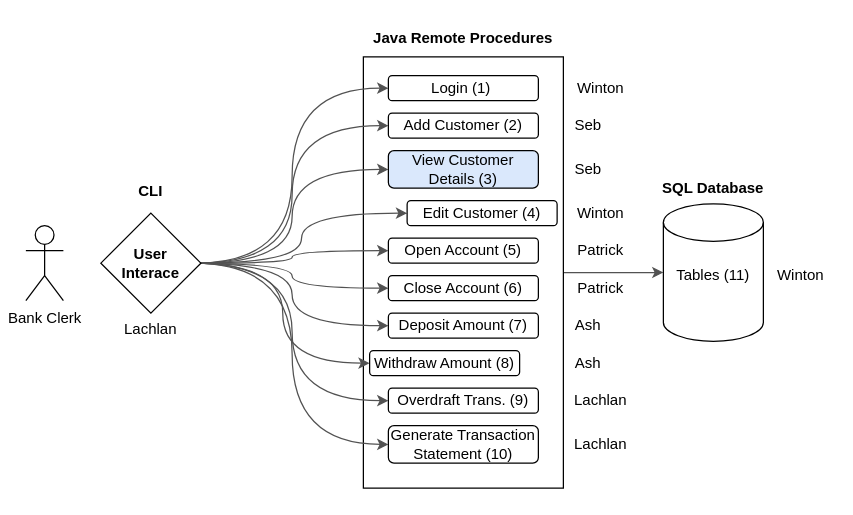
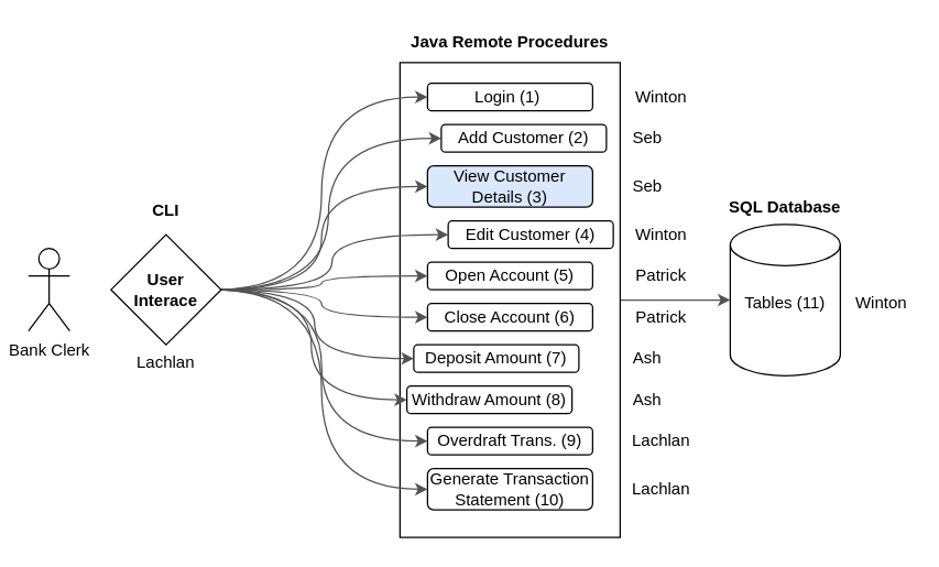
  <mxCell id="0" />
  <mxCell id="1" parent="0" />
  <mxCell id="2" style="edgeStyle=orthogonalEdgeStyle;curved=1;rounded=0;orthogonalLoop=1;jettySize=auto;html=1;exitX=1;exitY=0.5;exitDx=0;exitDy=0;strokeColor=#525252;" parent="1" source="3" target="25" edge="1"><mxGeometry relative="1" as="geometry" /></mxCell>
  <mxCell id="3" value="" style="rounded=0;whiteSpace=wrap;html=1;" parent="1" vertex="1"><mxGeometry x="290" y="45" width="160" height="345" as="geometry" /></mxCell>
  <mxCell id="4" style="edgeStyle=orthogonalEdgeStyle;curved=1;rounded=0;orthogonalLoop=1;jettySize=auto;html=1;exitX=0.5;exitY=0.5;exitDx=0;exitDy=0;exitPerimeter=0;entryX=0;entryY=0.5;entryDx=0;entryDy=0;strokeColor=#525252;" parent="1" target="14" edge="1"><mxGeometry relative="1" as="geometry"><mxPoint x="155" y="210" as="sourcePoint" /></mxGeometry></mxCell>
  <mxCell id="5" style="edgeStyle=orthogonalEdgeStyle;curved=1;rounded=0;orthogonalLoop=1;jettySize=auto;html=1;exitX=0.5;exitY=0.5;exitDx=0;exitDy=0;exitPerimeter=0;entryX=0;entryY=0.5;entryDx=0;entryDy=0;strokeColor=#525252;" parent="1" target="15" edge="1"><mxGeometry relative="1" as="geometry"><mxPoint x="155" y="210" as="sourcePoint" /></mxGeometry></mxCell>
  <mxCell id="6" style="edgeStyle=orthogonalEdgeStyle;curved=1;rounded=0;orthogonalLoop=1;jettySize=auto;html=1;exitX=0.5;exitY=0.5;exitDx=0;exitDy=0;exitPerimeter=0;entryX=0;entryY=0.5;entryDx=0;entryDy=0;strokeColor=#525252;" parent="1" target="23" edge="1"><mxGeometry relative="1" as="geometry"><mxPoint x="155" y="210" as="sourcePoint" /></mxGeometry></mxCell>
  <mxCell id="7" style="edgeStyle=orthogonalEdgeStyle;curved=1;rounded=0;orthogonalLoop=1;jettySize=auto;html=1;exitX=0.5;exitY=0.5;exitDx=0;exitDy=0;exitPerimeter=0;entryX=0;entryY=0.5;entryDx=0;entryDy=0;strokeColor=#525252;" parent="1" target="16" edge="1"><mxGeometry relative="1" as="geometry"><mxPoint x="155" y="210" as="sourcePoint" /></mxGeometry></mxCell>
  <mxCell id="8" style="edgeStyle=orthogonalEdgeStyle;curved=1;rounded=0;orthogonalLoop=1;jettySize=auto;html=1;exitX=0.5;exitY=0.5;exitDx=0;exitDy=0;exitPerimeter=0;entryX=0;entryY=0.5;entryDx=0;entryDy=0;strokeColor=#525252;" parent="1" target="17" edge="1"><mxGeometry relative="1" as="geometry"><mxPoint x="155" y="210" as="sourcePoint" /></mxGeometry></mxCell>
  <mxCell id="9" style="edgeStyle=orthogonalEdgeStyle;curved=1;rounded=0;orthogonalLoop=1;jettySize=auto;html=1;exitX=0.5;exitY=0.5;exitDx=0;exitDy=0;exitPerimeter=0;entryX=0;entryY=0.5;entryDx=0;entryDy=0;strokeColor=#525252;" parent="1" target="18" edge="1"><mxGeometry relative="1" as="geometry"><mxPoint x="155" y="210" as="sourcePoint" /></mxGeometry></mxCell>
  <mxCell id="10" style="edgeStyle=orthogonalEdgeStyle;curved=1;rounded=0;orthogonalLoop=1;jettySize=auto;html=1;exitX=0.5;exitY=0.5;exitDx=0;exitDy=0;exitPerimeter=0;entryX=0;entryY=0.5;entryDx=0;entryDy=0;strokeColor=#525252;" parent="1" target="19" edge="1"><mxGeometry relative="1" as="geometry"><mxPoint x="155" y="210" as="sourcePoint" /></mxGeometry></mxCell>
  <mxCell id="11" style="edgeStyle=orthogonalEdgeStyle;curved=1;rounded=0;orthogonalLoop=1;jettySize=auto;html=1;exitX=0.5;exitY=0.5;exitDx=0;exitDy=0;exitPerimeter=0;entryX=0;entryY=0.5;entryDx=0;entryDy=0;strokeColor=#525252;" parent="1" target="20" edge="1"><mxGeometry relative="1" as="geometry"><mxPoint x="155" y="210" as="sourcePoint" /></mxGeometry></mxCell>
  <mxCell id="12" style="edgeStyle=orthogonalEdgeStyle;curved=1;rounded=0;orthogonalLoop=1;jettySize=auto;html=1;exitX=0.5;exitY=0.5;exitDx=0;exitDy=0;exitPerimeter=0;entryX=0;entryY=0.5;entryDx=0;entryDy=0;strokeColor=#525252;" parent="1" target="21" edge="1"><mxGeometry relative="1" as="geometry"><mxPoint x="155" y="210" as="sourcePoint" /></mxGeometry></mxCell>
  <mxCell id="13" style="edgeStyle=orthogonalEdgeStyle;curved=1;rounded=0;orthogonalLoop=1;jettySize=auto;html=1;exitX=0.5;exitY=0.5;exitDx=0;exitDy=0;exitPerimeter=0;entryX=0;entryY=0.5;entryDx=0;entryDy=0;strokeColor=#525252;" parent="1" target="22" edge="1"><mxGeometry relative="1" as="geometry"><mxPoint x="155" y="210" as="sourcePoint" /></mxGeometry></mxCell>
  <mxCell id="14" value="Login (1)&amp;nbsp;" style="rounded=1;whiteSpace=wrap;html=1;" parent="1" vertex="1"><mxGeometry x="310" y="60" width="120" height="20" as="geometry" /></mxCell>
- <mxCell id="15" value="Add Customer (2)" style="rounded=1;whiteSpace=wrap;html=1;" parent="1" vertex="1"><mxGeometry x="310" y="90" width="120" height="20" as="geometry" /></mxCell>
+ <mxCell id="15" value="Add Customer (2)" style="rounded=1;whiteSpace=wrap;html=1;" parent="1" vertex="1"><mxGeometry x="320" y="90" width="120" height="20" as="geometry" /></mxCell>
  <mxCell id="16" value="Edit Customer (4)" style="rounded=1;whiteSpace=wrap;html=1;" parent="1" vertex="1"><mxGeometry x="325" y="160" width="120" height="20" as="geometry" /></mxCell>
  <mxCell id="17" value="Open Account (5)" style="rounded=1;whiteSpace=wrap;html=1;" parent="1" vertex="1"><mxGeometry x="310" y="190" width="120" height="20" as="geometry" /></mxCell>
  <mxCell id="18" value="Close Account (6)" style="rounded=1;whiteSpace=wrap;html=1;" parent="1" vertex="1"><mxGeometry x="310" y="220" width="120" height="20" as="geometry" /></mxCell>
- <mxCell id="19" value="Deposit Amount (7)" style="rounded=1;whiteSpace=wrap;html=1;" parent="1" vertex="1"><mxGeometry x="310" y="250" width="120" height="20" as="geometry" /></mxCell>
+ <mxCell id="19" value="Deposit Amount (7)" style="rounded=1;whiteSpace=wrap;html=1;" parent="1" vertex="1"><mxGeometry x="300" y="250" width="120" height="20" as="geometry" /></mxCell>
  <mxCell id="20" value="Withdraw Amount (8)" style="rounded=1;whiteSpace=wrap;html=1;" parent="1" vertex="1"><mxGeometry x="295" y="280" width="120" height="20" as="geometry" /></mxCell>
  <mxCell id="21" value="Overdraft Trans. (9)" style="rounded=1;whiteSpace=wrap;html=1;" parent="1" vertex="1"><mxGeometry x="310" y="310" width="120" height="20" as="geometry" /></mxCell>
  <mxCell id="22" value="Generate Transaction Statement (10)" style="rounded=1;whiteSpace=wrap;html=1;" parent="1" vertex="1"><mxGeometry x="310" y="340" width="120" height="30" as="geometry" /></mxCell>
  <mxCell id="23" value="View Customer Details (3)" style="rounded=1;whiteSpace=wrap;html=1;fillColor=#dae8fc;" parent="1" vertex="1"><mxGeometry x="310" y="120" width="120" height="30" as="geometry" /></mxCell>
  <mxCell id="24" value="Java Remote Procedures" style="text;html=1;strokeColor=none;fillColor=none;align=center;verticalAlign=middle;whiteSpace=wrap;rounded=0;fontStyle=1" parent="1" vertex="1"><mxGeometry x="295" y="20" width="150" height="20" as="geometry" /></mxCell>
  <mxCell id="25" value="" style="shape=cylinder3;whiteSpace=wrap;html=1;boundedLbl=1;backgroundOutline=1;size=15;" parent="1" vertex="1"><mxGeometry x="530" y="162.5" width="80" height="110" as="geometry" /></mxCell>
  <mxCell id="26" value="SQL Database" style="text;html=1;strokeColor=none;fillColor=none;align=center;verticalAlign=middle;whiteSpace=wrap;rounded=0;fontStyle=1" parent="1" vertex="1"><mxGeometry x="510" y="140" width="120" height="20" as="geometry" /></mxCell>
  <mxCell id="27" value="Tables (11)" style="text;html=1;strokeColor=none;fillColor=none;align=center;verticalAlign=middle;whiteSpace=wrap;rounded=0;" parent="1" vertex="1"><mxGeometry x="510" y="210" width="120" height="20" as="geometry" /></mxCell>
  <mxCell id="28" value="Seb" style="text;html=1;strokeColor=none;fillColor=none;align=center;verticalAlign=middle;whiteSpace=wrap;rounded=0;" parent="1" vertex="1"><mxGeometry x="450" y="90" width="40" height="20" as="geometry" /></mxCell>
  <mxCell id="29" value="Seb" style="text;html=1;strokeColor=none;fillColor=none;align=center;verticalAlign=middle;whiteSpace=wrap;rounded=0;" parent="1" vertex="1"><mxGeometry x="450" y="125" width="40" height="20" as="geometry" /></mxCell>
  <mxCell id="30" value="Ash" style="text;html=1;strokeColor=none;fillColor=none;align=center;verticalAlign=middle;whiteSpace=wrap;rounded=0;" parent="1" vertex="1"><mxGeometry x="450" y="250" width="40" height="20" as="geometry" /></mxCell>
  <mxCell id="31" value="Ash" style="text;html=1;strokeColor=none;fillColor=none;align=center;verticalAlign=middle;whiteSpace=wrap;rounded=0;" parent="1" vertex="1"><mxGeometry x="450" y="280" width="40" height="20" as="geometry" /></mxCell>
  <mxCell id="32" value="Winton" style="text;html=1;strokeColor=none;fillColor=none;align=center;verticalAlign=middle;whiteSpace=wrap;rounded=0;" parent="1" vertex="1"><mxGeometry x="460" y="160" width="40" height="20" as="geometry" /></mxCell>
  <mxCell id="33" value="Winton" style="text;html=1;strokeColor=none;fillColor=none;align=center;verticalAlign=middle;whiteSpace=wrap;rounded=0;" parent="1" vertex="1"><mxGeometry x="620" y="210" width="40" height="20" as="geometry" /></mxCell>
  <mxCell id="34" value="Patrick" style="text;html=1;strokeColor=none;fillColor=none;align=center;verticalAlign=middle;whiteSpace=wrap;rounded=0;" parent="1" vertex="1"><mxGeometry x="460" y="190" width="40" height="20" as="geometry" /></mxCell>
  <mxCell id="35" value="Patrick" style="text;html=1;strokeColor=none;fillColor=none;align=center;verticalAlign=middle;whiteSpace=wrap;rounded=0;" parent="1" vertex="1"><mxGeometry x="460" y="220" width="40" height="20" as="geometry" /></mxCell>
  <mxCell id="36" value="Lachlan" style="text;html=1;strokeColor=none;fillColor=none;align=center;verticalAlign=middle;whiteSpace=wrap;rounded=0;" parent="1" vertex="1"><mxGeometry x="460" y="310" width="40" height="20" as="geometry" /></mxCell>
  <mxCell id="37" value="Lachlan" style="text;html=1;strokeColor=none;fillColor=none;align=center;verticalAlign=middle;whiteSpace=wrap;rounded=0;" parent="1" vertex="1"><mxGeometry x="460" y="345" width="40" height="20" as="geometry" /></mxCell>
  <mxCell id="38" value="Winton" style="text;html=1;strokeColor=none;fillColor=none;align=center;verticalAlign=middle;whiteSpace=wrap;rounded=0;" parent="1" vertex="1"><mxGeometry x="460" y="60" width="40" height="20" as="geometry" /></mxCell>
  <mxCell id="39" value="Bank Clerk" style="shape=umlActor;verticalLabelPosition=bottom;verticalAlign=top;html=1;outlineConnect=0;" parent="1" vertex="1"><mxGeometry x="20" y="180" width="30" height="60" as="geometry" /></mxCell>
  <mxCell id="40" value="User&lt;br&gt;Interace" style="rhombus;whiteSpace=wrap;html=1;fontStyle=1" parent="1" vertex="1"><mxGeometry x="80" y="170" width="80" height="80" as="geometry" /></mxCell>
  <mxCell id="41" value="CLI" style="text;html=1;strokeColor=none;fillColor=none;align=center;verticalAlign=middle;whiteSpace=wrap;rounded=0;fontStyle=1" parent="1" vertex="1"><mxGeometry x="45" y="142.5" width="150" height="20" as="geometry" /></mxCell>
  <mxCell id="42" value="Lachlan" style="text;html=1;strokeColor=none;fillColor=none;align=center;verticalAlign=middle;whiteSpace=wrap;rounded=0;" vertex="1" parent="1"><mxGeometry x="100" y="252.5" width="40" height="20" as="geometry" /></mxCell>
